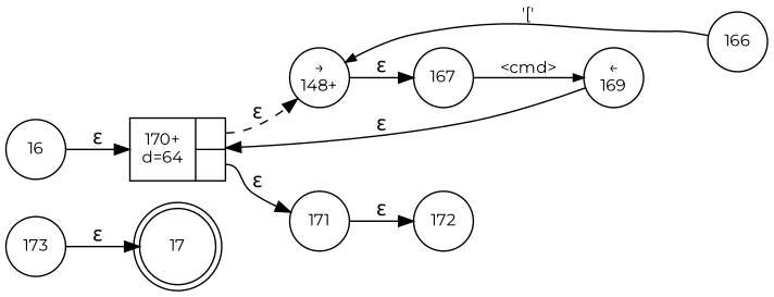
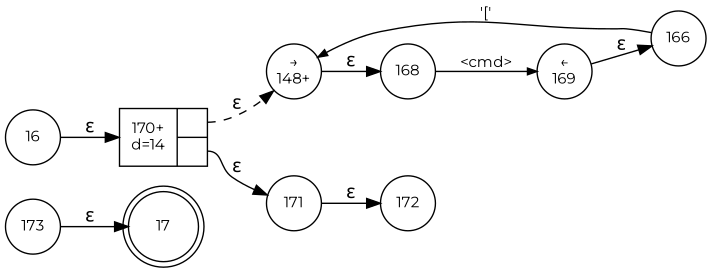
  digraph {
    fontname=Montserrat
    rankdir=LR
    node [fixedsize=true fontname=Montserrat fontsize=11 shape=circle peripheries=1]
    edge [fontname=Montserrat]
    n1 [label=17 shape=doublecircle width=.6 peripheries=""]
    n2 [label=16 width=.55]
-   n3 [fixedsize=false label="{170+\nd=64|{<p0>|<p1>}}" shape=record]
+   n3 [fixedsize=false label="{170+\nd=14|{<p0>|<p1>}}" shape=record]
    n4 [label=166 width=.55]
    n5 [label="&rarr;\n148+" width=.55]
-   n6 [label=167 width=.55]
+   n6 [label=168 width=.55]
    n7 [label="&larr;\n169" width=.55]
    n8 [label=171 width=.55]
    n9 [label=172 width=.55]
    n10 [label=173 width=.55]
    n2 -> n3 [label="&epsilon;"]
    n3 -> n5 [label="&epsilon;" style=dashed tailport=p0]
    n3 -> n8 [label="&epsilon;" tailport=p1]
    n4 -> n5 [arrowhead=normal arrowsize=.7 fontsize=11 label="'['"]
    n5 -> n6 [label="&epsilon;"]
    n6 -> n7 [arrowhead=normal arrowsize=.7 fontsize=11 label="<cmd>"]
-   n7 -> n3 [label="&epsilon;"]
+   n7 -> n4 [label="&epsilon;"]
    n8 -> n9 [label="&epsilon;"]
    n10 -> n1 [label="&epsilon;"]
  }
